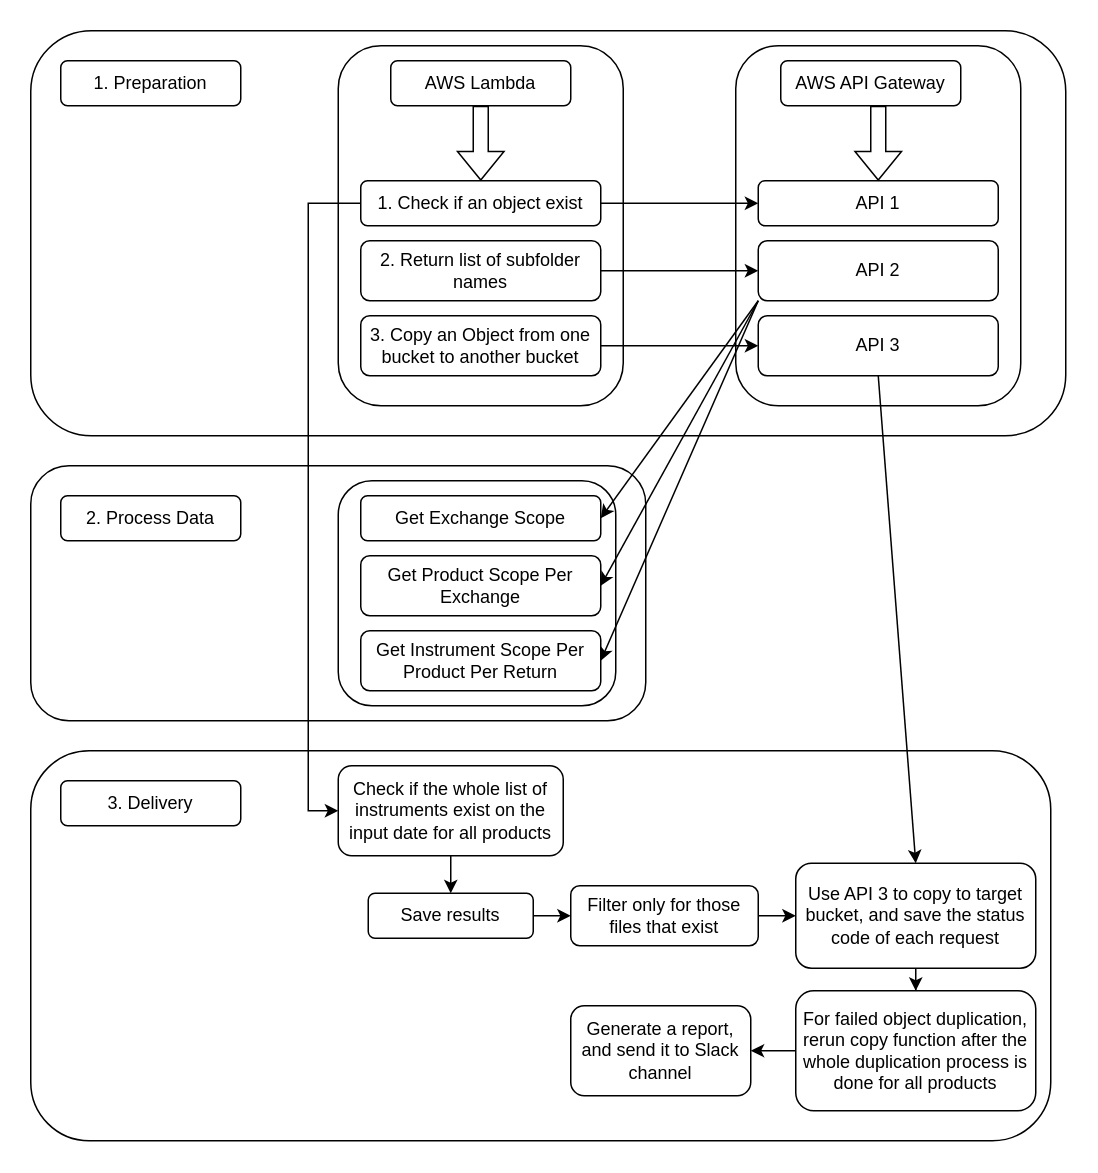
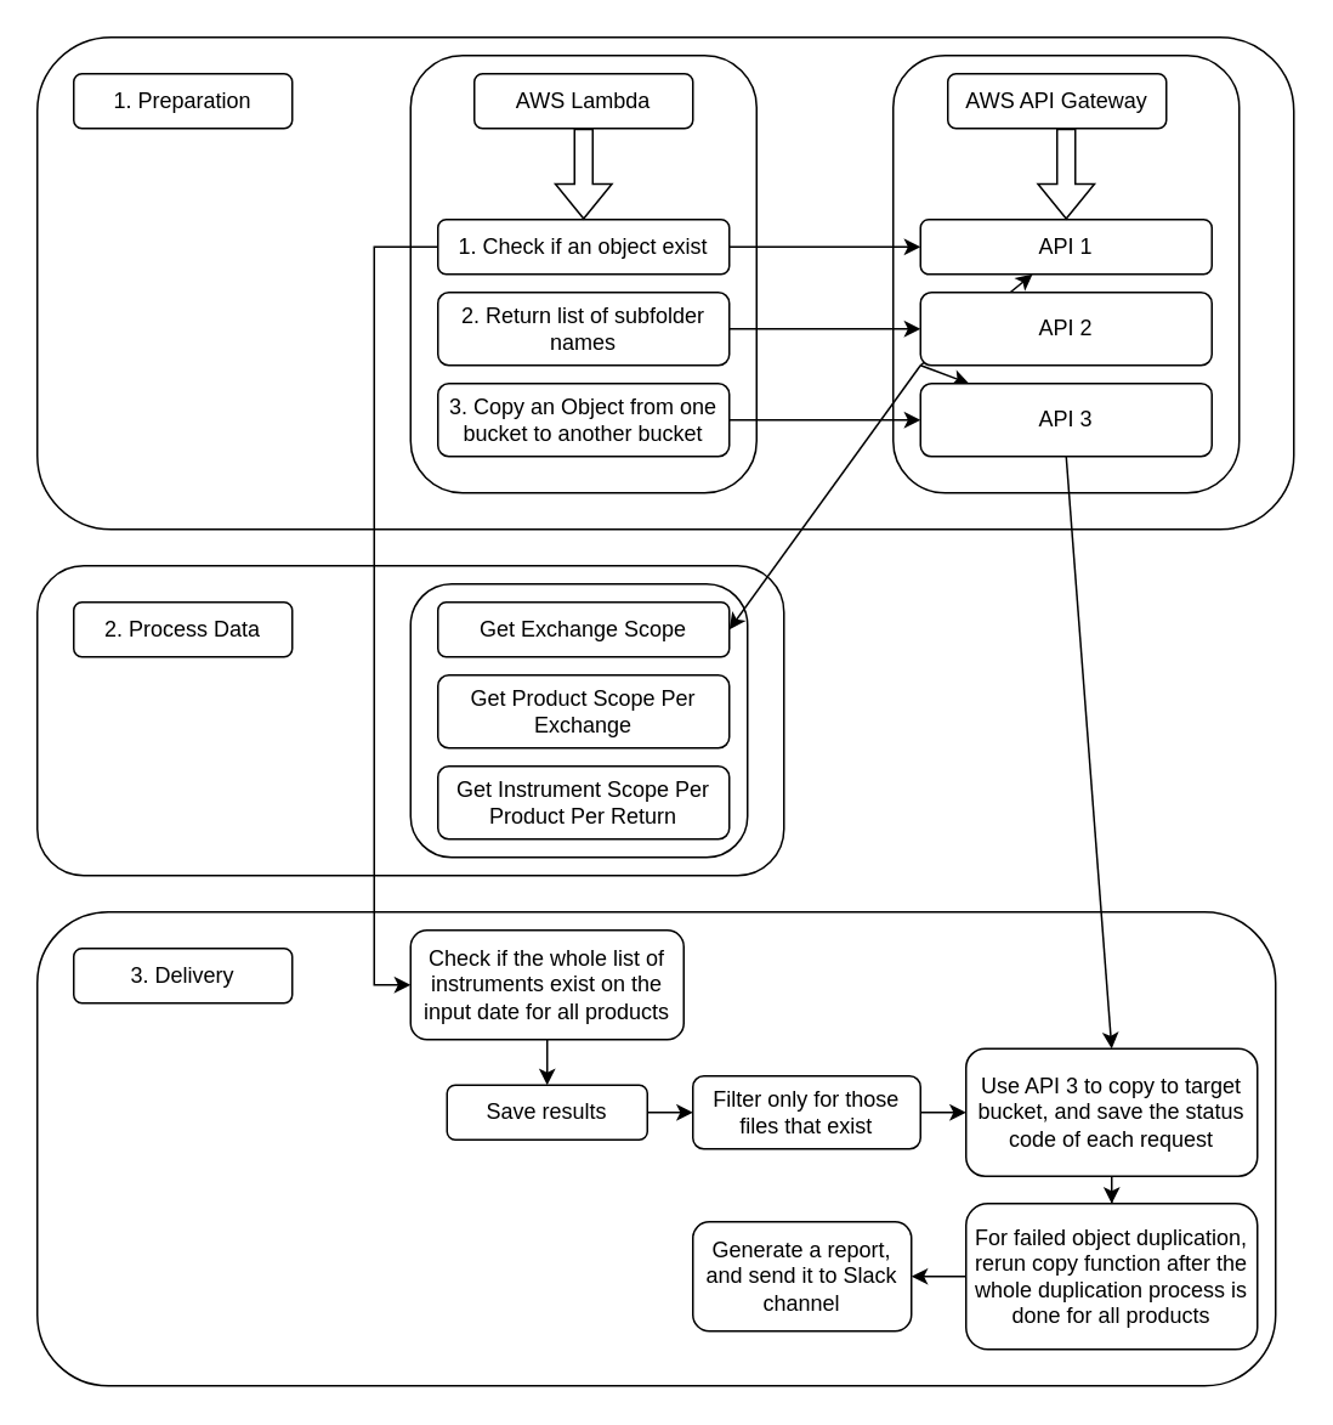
  <mxCell id="0" />
  <mxCell id="1" parent="0" />
  <mxCell id="2" value="" style="rounded=1;whiteSpace=wrap;html=1;" vertex="1" parent="1"><mxGeometry x="227.5" y="510" width="185" height="150" as="geometry" /></mxCell>
  <mxCell id="3" value="" style="rounded=1;whiteSpace=wrap;html=1;" vertex="1" parent="1"><mxGeometry x="20" y="310" width="410" height="170" as="geometry" /></mxCell>
  <mxCell id="4" value="" style="rounded=1;whiteSpace=wrap;html=1;" vertex="1" parent="1"><mxGeometry x="225" y="320" width="185" height="150" as="geometry" /></mxCell>
  <mxCell id="5" value="" style="rounded=1;whiteSpace=wrap;html=1;" vertex="1" parent="1"><mxGeometry x="20" y="20" width="690" height="270" as="geometry" /></mxCell>
  <mxCell id="6" value="" style="rounded=1;whiteSpace=wrap;html=1;" vertex="1" parent="1"><mxGeometry x="490" y="30" width="190" height="240" as="geometry" /></mxCell>
  <mxCell id="7" value="" style="rounded=1;whiteSpace=wrap;html=1;" vertex="1" parent="1"><mxGeometry x="225" y="30" width="190" height="240" as="geometry" /></mxCell>
  <mxCell id="8" value="" style="rounded=1;whiteSpace=wrap;html=1;" vertex="1" parent="1"><mxGeometry x="20" y="500" width="680" height="260" as="geometry" /></mxCell>
  <mxCell id="9" value="Get Exchange Scope" style="rounded=1;whiteSpace=wrap;html=1;" vertex="1" parent="1"><mxGeometry x="240" y="330" width="160" height="30" as="geometry" /></mxCell>
  <mxCell id="10" value="Get Product Scope Per Exchange" style="rounded=1;whiteSpace=wrap;html=1;" vertex="1" parent="1"><mxGeometry x="240" y="370" width="160" height="40" as="geometry" /></mxCell>
  <mxCell id="11" value="Get Instrument Scope Per Product Per Return" style="rounded=1;whiteSpace=wrap;html=1;" vertex="1" parent="1"><mxGeometry x="240" y="420" width="160" height="40" as="geometry" /></mxCell>
  <mxCell id="12" style="edgeStyle=orthogonalEdgeStyle;rounded=0;orthogonalLoop=1;jettySize=auto;html=1;exitX=1;exitY=0.5;exitDx=0;exitDy=0;entryX=0;entryY=0.5;entryDx=0;entryDy=0;" edge="1" parent="1" source="14" target="21"><mxGeometry relative="1" as="geometry" /></mxCell>
  <mxCell id="13" style="edgeStyle=orthogonalEdgeStyle;rounded=0;orthogonalLoop=1;jettySize=auto;html=1;exitX=0;exitY=0.5;exitDx=0;exitDy=0;entryX=0;entryY=0.5;entryDx=0;entryDy=0;" edge="1" parent="1" source="14" target="30"><mxGeometry relative="1" as="geometry" /></mxCell>
  <mxCell id="14" value="1. Check if an object exist" style="rounded=1;whiteSpace=wrap;html=1;" vertex="1" parent="1"><mxGeometry x="240" y="120" width="160" height="30" as="geometry" /></mxCell>
  <mxCell id="15" style="edgeStyle=orthogonalEdgeStyle;rounded=0;orthogonalLoop=1;jettySize=auto;html=1;exitX=1;exitY=0.5;exitDx=0;exitDy=0;entryX=0;entryY=0.5;entryDx=0;entryDy=0;" edge="1" parent="1" source="16" target="25"><mxGeometry relative="1" as="geometry" /></mxCell>
  <mxCell id="16" value="2. Return list of subfolder names" style="rounded=1;whiteSpace=wrap;html=1;" vertex="1" parent="1"><mxGeometry x="240" y="160" width="160" height="40" as="geometry" /></mxCell>
  <mxCell id="17" value="1. Preparation" style="rounded=1;whiteSpace=wrap;html=1;" vertex="1" parent="1"><mxGeometry x="40" y="40" width="120" height="30" as="geometry" /></mxCell>
  <mxCell id="18" value="AWS Lambda" style="rounded=1;whiteSpace=wrap;html=1;" vertex="1" parent="1"><mxGeometry x="260" y="40" width="120" height="30" as="geometry" /></mxCell>
  <mxCell id="19" value="AWS API Gateway" style="rounded=1;whiteSpace=wrap;html=1;" vertex="1" parent="1"><mxGeometry x="520" y="40" width="120" height="30" as="geometry" /></mxCell>
  <mxCell id="20" value="" style="shape=flexArrow;endArrow=classic;html=1;rounded=0;entryX=0.5;entryY=0;entryDx=0;entryDy=0;exitX=0.5;exitY=1;exitDx=0;exitDy=0;" edge="1" parent="1" source="18" target="14"><mxGeometry width="50" height="50" relative="1" as="geometry"><mxPoint x="320" y="80" as="sourcePoint" /><mxPoint x="370" y="180" as="targetPoint" /></mxGeometry></mxCell>
  <mxCell id="21" value="API 1" style="rounded=1;whiteSpace=wrap;html=1;" vertex="1" parent="1"><mxGeometry x="505" y="120" width="160" height="30" as="geometry" /></mxCell>
  <mxCell id="22" style="rounded=0;orthogonalLoop=1;jettySize=auto;html=1;exitX=0;exitY=1;exitDx=0;exitDy=0;entryX=1;entryY=0.5;entryDx=0;entryDy=0;" edge="1" parent="1" source="25" target="9"><mxGeometry relative="1" as="geometry" /></mxCell>
- <mxCell id="23" style="rounded=0;orthogonalLoop=1;jettySize=auto;html=1;exitX=0;exitY=1;exitDx=0;exitDy=0;entryX=1;entryY=0.5;entryDx=0;entryDy=0;" edge="1" parent="1" source="25" target="10"><mxGeometry relative="1" as="geometry" /></mxCell>
- <mxCell id="24" style="rounded=0;orthogonalLoop=1;jettySize=auto;html=1;exitX=0;exitY=1;exitDx=0;exitDy=0;entryX=1;entryY=0.5;entryDx=0;entryDy=0;" edge="1" parent="1" source="25" target="11"><mxGeometry relative="1" as="geometry" /></mxCell>
+ <mxCell id="23" style="rounded=0;orthogonalLoop=1;jettySize=auto;html=1;exitX=0;exitY=1;exitDx=0;exitDy=0;" edge="1" parent="1" source="25" target="21"><mxGeometry relative="1" as="geometry" /></mxCell>
+ <mxCell id="24" style="rounded=0;orthogonalLoop=1;jettySize=auto;html=1;exitX=0;exitY=1;exitDx=0;exitDy=0;" edge="1" parent="1" source="25" target="40"><mxGeometry relative="1" as="geometry" /></mxCell>
  <mxCell id="25" value="API 2" style="rounded=1;whiteSpace=wrap;html=1;" vertex="1" parent="1"><mxGeometry x="505" y="160" width="160" height="40" as="geometry" /></mxCell>
  <mxCell id="26" value="" style="shape=flexArrow;endArrow=classic;html=1;rounded=0;entryX=0.5;entryY=0;entryDx=0;entryDy=0;" edge="1" parent="1" target="21"><mxGeometry width="50" height="50" relative="1" as="geometry"><mxPoint x="585" y="70" as="sourcePoint" /><mxPoint x="635" y="180" as="targetPoint" /></mxGeometry></mxCell>
  <mxCell id="27" value="2. Process Data" style="rounded=1;whiteSpace=wrap;html=1;" vertex="1" parent="1"><mxGeometry x="40" y="330" width="120" height="30" as="geometry" /></mxCell>
  <mxCell id="28" value="3. Delivery" style="rounded=1;whiteSpace=wrap;html=1;" vertex="1" parent="1"><mxGeometry x="40" y="520" width="120" height="30" as="geometry" /></mxCell>
  <mxCell id="29" value="" style="edgeStyle=orthogonalEdgeStyle;rounded=0;orthogonalLoop=1;jettySize=auto;html=1;" edge="1" parent="1" source="30" target="32"><mxGeometry relative="1" as="geometry" /></mxCell>
  <mxCell id="30" value="Check if the whole list of instruments exist on the input date for all products" style="rounded=1;whiteSpace=wrap;html=1;" vertex="1" parent="1"><mxGeometry x="225" y="510" width="150" height="60" as="geometry" /></mxCell>
  <mxCell id="31" value="" style="edgeStyle=orthogonalEdgeStyle;rounded=0;orthogonalLoop=1;jettySize=auto;html=1;" edge="1" parent="1" source="32" target="34"><mxGeometry relative="1" as="geometry" /></mxCell>
  <mxCell id="32" value="Save results" style="whiteSpace=wrap;html=1;rounded=1;" vertex="1" parent="1"><mxGeometry x="245" y="595" width="110" height="30" as="geometry" /></mxCell>
  <mxCell id="33" value="" style="edgeStyle=orthogonalEdgeStyle;rounded=0;orthogonalLoop=1;jettySize=auto;html=1;" edge="1" parent="1" source="34" target="36"><mxGeometry relative="1" as="geometry" /></mxCell>
  <mxCell id="34" value="Filter only for those files that exist" style="whiteSpace=wrap;html=1;rounded=1;" vertex="1" parent="1"><mxGeometry x="380" y="590" width="125" height="40" as="geometry" /></mxCell>
  <mxCell id="35" value="" style="edgeStyle=orthogonalEdgeStyle;rounded=0;orthogonalLoop=1;jettySize=auto;html=1;" edge="1" parent="1" source="36" target="42"><mxGeometry relative="1" as="geometry" /></mxCell>
  <mxCell id="36" value="Use API 3 to copy to target bucket, and save the status code of each request" style="whiteSpace=wrap;html=1;rounded=1;" vertex="1" parent="1"><mxGeometry x="530" y="575" width="160" height="70" as="geometry" /></mxCell>
  <mxCell id="37" style="edgeStyle=orthogonalEdgeStyle;rounded=0;orthogonalLoop=1;jettySize=auto;html=1;exitX=1;exitY=0.5;exitDx=0;exitDy=0;entryX=0;entryY=0.5;entryDx=0;entryDy=0;" edge="1" parent="1" source="38" target="40"><mxGeometry relative="1" as="geometry" /></mxCell>
  <mxCell id="38" value="3. Copy an Object from one bucket to another bucket" style="rounded=1;whiteSpace=wrap;html=1;" vertex="1" parent="1"><mxGeometry x="240" y="210" width="160" height="40" as="geometry" /></mxCell>
  <mxCell id="39" style="rounded=0;orthogonalLoop=1;jettySize=auto;html=1;exitX=0.5;exitY=1;exitDx=0;exitDy=0;entryX=0.5;entryY=0;entryDx=0;entryDy=0;" edge="1" parent="1" source="40" target="36"><mxGeometry relative="1" as="geometry" /></mxCell>
  <mxCell id="40" value="API 3" style="rounded=1;whiteSpace=wrap;html=1;" vertex="1" parent="1"><mxGeometry x="505" y="210" width="160" height="40" as="geometry" /></mxCell>
  <mxCell id="41" value="" style="edgeStyle=orthogonalEdgeStyle;rounded=0;orthogonalLoop=1;jettySize=auto;html=1;" edge="1" parent="1" source="42" target="43"><mxGeometry relative="1" as="geometry" /></mxCell>
  <mxCell id="42" value="For failed object duplication, rerun copy function after the whole duplication process is done for all products" style="whiteSpace=wrap;html=1;rounded=1;" vertex="1" parent="1"><mxGeometry x="530" y="660" width="160" height="80" as="geometry" /></mxCell>
  <mxCell id="43" value="Generate a report, and send it to Slack channel" style="whiteSpace=wrap;html=1;rounded=1;" vertex="1" parent="1"><mxGeometry x="380" y="670" width="120" height="60" as="geometry" /></mxCell>
